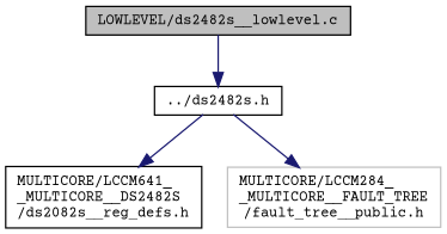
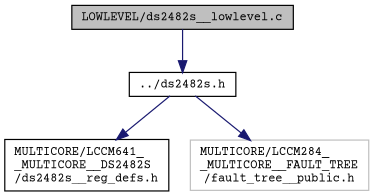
  digraph {
    fontname="Courier Prime"
    node [color=black fillcolor=white fontname="Courier Prime" fontsize=10 shape=record style=filled]
    edge [color=midnightblue fontname="Courier Prime" fontsize=10 labelfontname=Helvetica labelfontsize=10 style=solid]
    n1 [fillcolor=grey75 fontcolor=black height=0.2 label="LOWLEVEL/ds2482s__lowlevel.c" width=0.4]
    n2 [height=0.2 label="../ds2482s.h" width=0.4]
-   n3 [height=0.2 label="MULTICORE/LCCM641_\l_MULTICORE__DS2482S\l/ds2082s__reg_defs.h" width=0.4]
+   n3 [height=0.2 label="MULTICORE/LCCM641_\l_MULTICORE__DS2482S\l/ds2482s__reg_defs.h" width=0.4]
    n4 [color=grey75 height=0.2 label="MULTICORE/LCCM284_\l_MULTICORE__FAULT_TREE\l/fault_tree__public.h" width=0.4]
    n1 -> n2
    n2 -> n3
    n2 -> n4
  }
